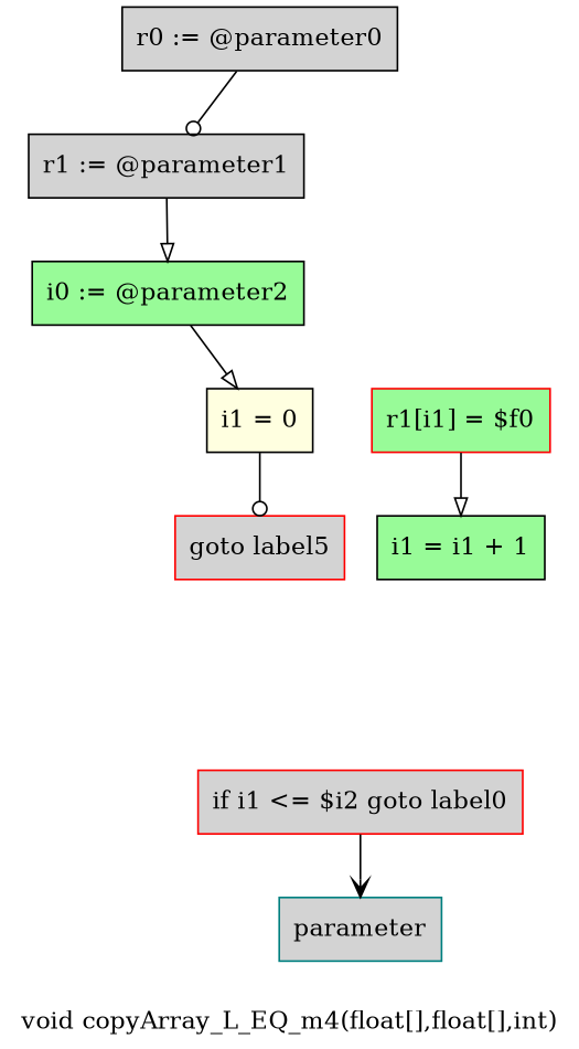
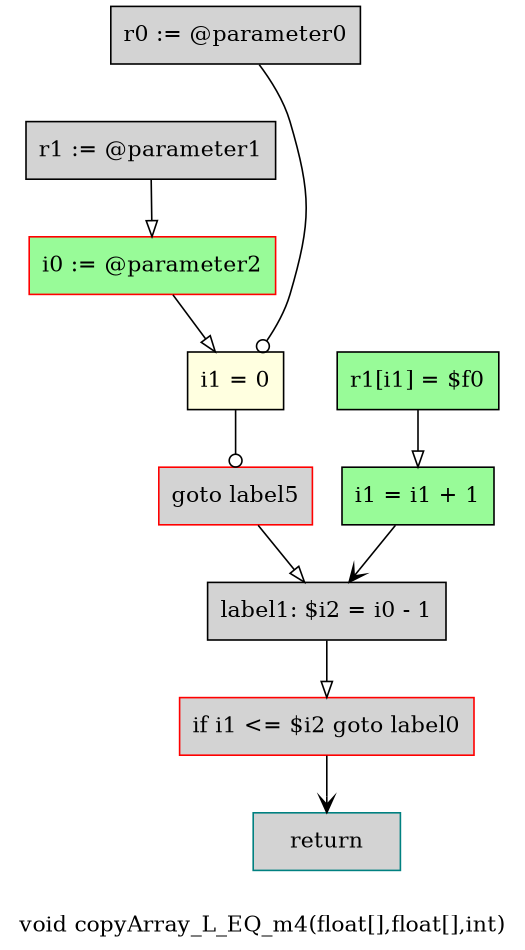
  digraph {
    label="void copyArray_L_EQ_m4(float[],float[],int)"
    node [color=black fillcolor=lightgrey shape=box style=filled]
    edge [arrowhead=onormal]
    n1 [label="r0 := @parameter0"]
    n2 [label="r1 := @parameter1"]
-   n3 [fillcolor=palegreen label="i0 := @parameter2"]
+   n3 [color=red fillcolor=palegreen label="i0 := @parameter2"]
    n4 [fillcolor=lightyellow label="i1 = 0"]
    n5 [color=red label="goto label5"]
+   n6 [label="label1: $i2 = i0 - 1"]
    n7 [color=red label="if i1 <= $i2 goto label0"]
-   n8 [color=teal label=parameter]
-   n9 [color=red fillcolor=palegreen label="r1[i1] = $f0"]
+   n8 [color=teal label=return]
+   n9 [fillcolor=palegreen label="r1[i1] = $f0"]
    n10 [fillcolor=palegreen label="i1 = i1 + 1"]
-   n1 -> n2 [arrowhead=odot]
+   n1 -> n4 [arrowhead=odot]
    n2 -> n3
    n3 -> n4
    n4 -> n5 [arrowhead=odot]
+   n5 -> n6
+   n6 -> n7
    n7 -> n8 [arrowhead=vee]
    n9 -> n10
+   n10 -> n6 [arrowhead=vee]
  }
